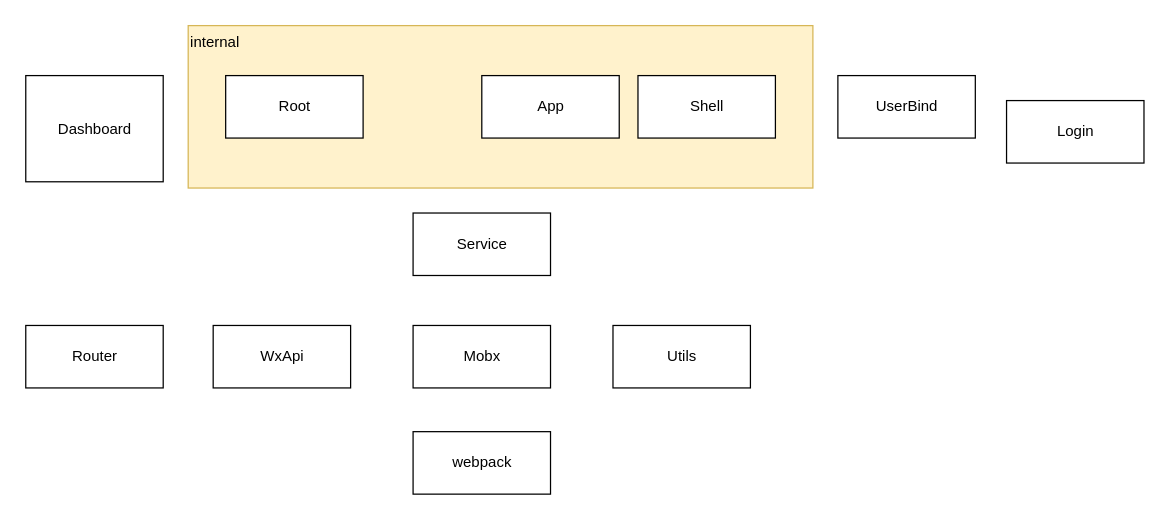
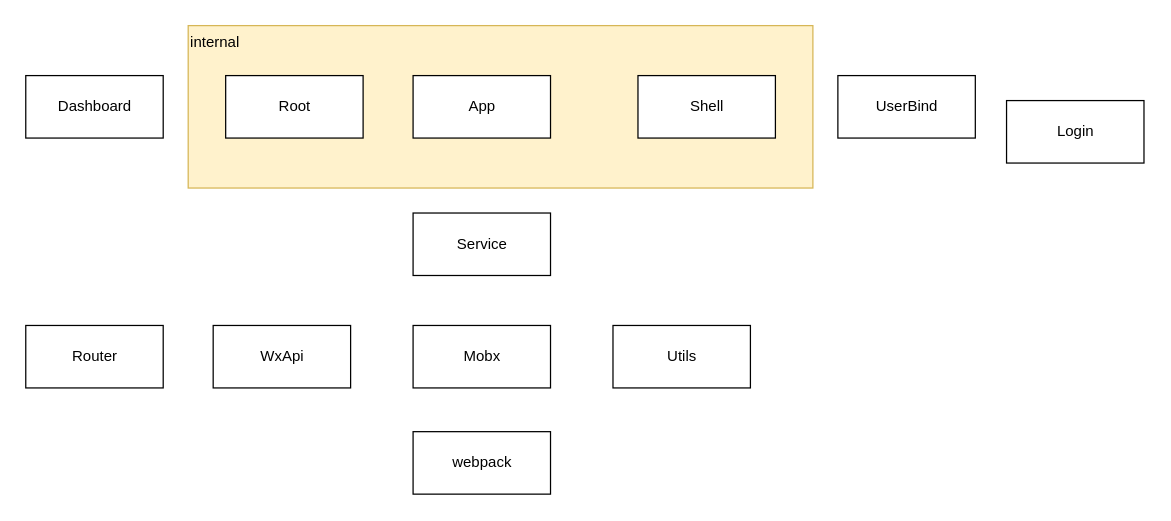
  <mxCell id="0" />
  <mxCell id="1" parent="0" />
  <mxCell id="2" value="internal" style="rounded=0;whiteSpace=wrap;html=1;fillColor=#fff2cc;strokeColor=#d6b656;align=left;horizontal=1;verticalAlign=top;" parent="1" vertex="1"><mxGeometry x="150" y="20" width="500" height="130" as="geometry" /></mxCell>
- <mxCell id="3" value="App" style="html=1;" parent="1" vertex="1"><mxGeometry x="385" y="60" width="110" height="50" as="geometry" /></mxCell>
+ <mxCell id="3" value="App" style="html=1;" parent="1" vertex="1"><mxGeometry x="330" y="60" width="110" height="50" as="geometry" /></mxCell>
  <mxCell id="4" value="Root" style="html=1;" parent="1" vertex="1"><mxGeometry x="180" y="60" width="110" height="50" as="geometry" /></mxCell>
  <mxCell id="5" value="Login" style="html=1;" parent="1" vertex="1"><mxGeometry x="805" y="80" width="110" height="50" as="geometry" /></mxCell>
  <mxCell id="6" value="UserBind" style="html=1;" parent="1" vertex="1"><mxGeometry x="670" y="60" width="110" height="50" as="geometry" /></mxCell>
- <mxCell id="7" value="Dashboard" style="html=1;" parent="1" vertex="1"><mxGeometry x="20" y="60" width="110" height="85" as="geometry" /></mxCell>
+ <mxCell id="7" value="Dashboard" style="html=1;" parent="1" vertex="1"><mxGeometry x="20" y="60" width="110" height="50" as="geometry" /></mxCell>
  <mxCell id="8" value="Shell" style="html=1;" parent="1" vertex="1"><mxGeometry x="510" y="60" width="110" height="50" as="geometry" /></mxCell>
  <mxCell id="9" value="Router" style="html=1;align=center;" parent="1" vertex="1"><mxGeometry x="20" y="260" width="110" height="50" as="geometry" /></mxCell>
  <mxCell id="10" value="WxApi" style="html=1;align=center;" parent="1" vertex="1"><mxGeometry x="170" y="260" width="110" height="50" as="geometry" /></mxCell>
  <mxCell id="11" value="Mobx" style="html=1;align=center;" parent="1" vertex="1"><mxGeometry x="330" y="260" width="110" height="50" as="geometry" /></mxCell>
  <mxCell id="12" value="Service" style="html=1;align=center;" parent="1" vertex="1"><mxGeometry x="330" y="170" width="110" height="50" as="geometry" /></mxCell>
  <mxCell id="13" value="Utils" style="html=1;align=center;" parent="1" vertex="1"><mxGeometry x="490" y="260" width="110" height="50" as="geometry" /></mxCell>
  <mxCell id="14" value="webpack" style="html=1;align=center;" parent="1" vertex="1"><mxGeometry x="330" y="345" width="110" height="50" as="geometry" /></mxCell>
